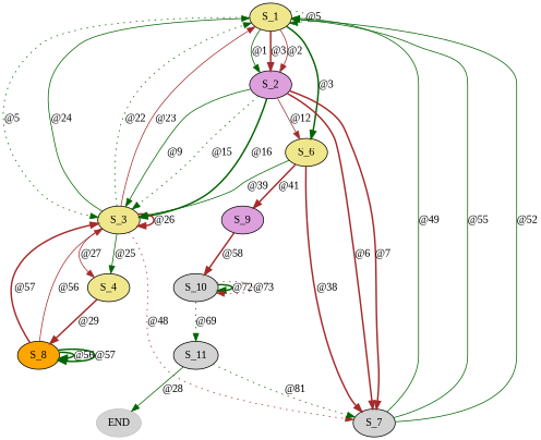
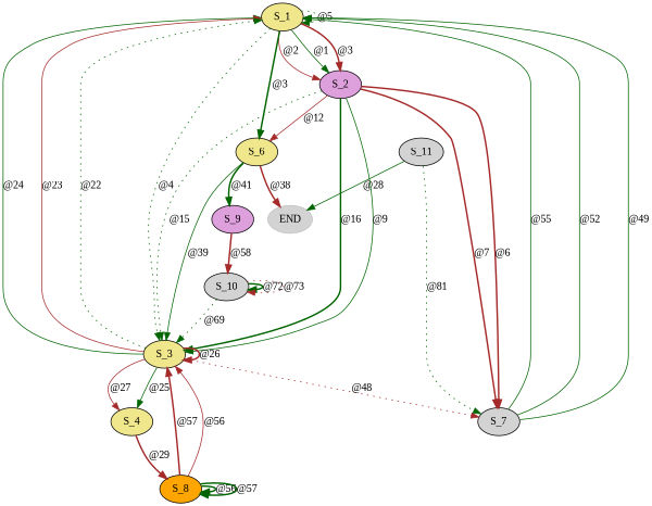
  digraph {
    fontname="Liberation Serif"
    node [fillcolor=khaki fontname="Liberation Serif" style=filled]
    edge [color=darkgreen fontname="Liberation Serif" style=bold]
    S_1
    S_2 [fillcolor=plum]
    S_3
    S_6
    S_7 [fillcolor=lightgrey]
    S_4
    S_9 [fillcolor=plum]
    S_8 [fillcolor=orange]
    n9 [color=gray fillcolor=lightgrey label=END]
    S_10 [fillcolor=lightgrey]
    S_11 [fillcolor=lightgrey]
    S_1 -> S_1 [label="@5" style=dotted]
    S_1 -> S_2 [color=brown label="@3"]
    S_1 -> S_2 [color=brown label="@2" style=solid]
    S_1 -> S_2 [label="@1" style=solid]
-   S_1 -> S_3 [label="@5" style=dotted]
+   S_1 -> S_3 [label="@4" style=dotted]
    S_1 -> S_6 [label="@3"]
    S_2 -> S_3 [label="@16"]
    S_2 -> S_3 [label="@9" style=solid]
    S_2 -> S_3 [label="@15" style=dotted]
    S_2 -> S_6 [color=brown label="@12" style=solid]
    S_2 -> S_7 [color=brown label="@6"]
    S_2 -> S_7 [color=brown label="@7"]
    S_3 -> S_1 [label="@24" style=solid]
    S_3 -> S_1 [color=brown label="@23" style=solid]
    S_3 -> S_1 [label="@22" style=dotted]
    S_3 -> S_3 [color=brown label="@26"]
    S_3 -> S_7 [color=brown label="@48" style=dotted]
    S_3 -> S_4 [color=brown label="@27" style=solid]
    S_3 -> S_4 [label="@25" style=solid]
    S_6 -> S_3 [label="@39" style=solid]
-   S_6 -> S_7 [color=brown label="@38"]
-   S_6 -> S_9 [color=brown label="@41"]
+   S_6 -> n9 [color=brown label="@38"]
+   S_6 -> S_9 [label="@41"]
    S_7 -> S_1 [label="@49" style=solid]
    S_7 -> S_1 [label="@55" style=solid]
    S_7 -> S_1 [label="@52" style=solid]
    S_4 -> S_8 [color=brown label="@29"]
    S_9 -> S_10 [color=brown label="@58"]
    S_8 -> S_3 [color=brown label="@57"]
    S_8 -> S_3 [color=brown label="@56" style=solid]
    S_8 -> S_8 [label="@56"]
    S_8 -> S_8 [label="@57"]
    S_10 -> S_10 [label="@72"]
    S_10 -> S_10 [color=brown label="@73" style=dotted]
-   S_10 -> S_11 [label="@69" style=dotted]
+   S_10 -> S_3 [label="@69" style=dotted]
    S_11 -> S_7 [label="@81" style=dotted]
    S_11 -> n9 [label="@28" style=solid]
  }
